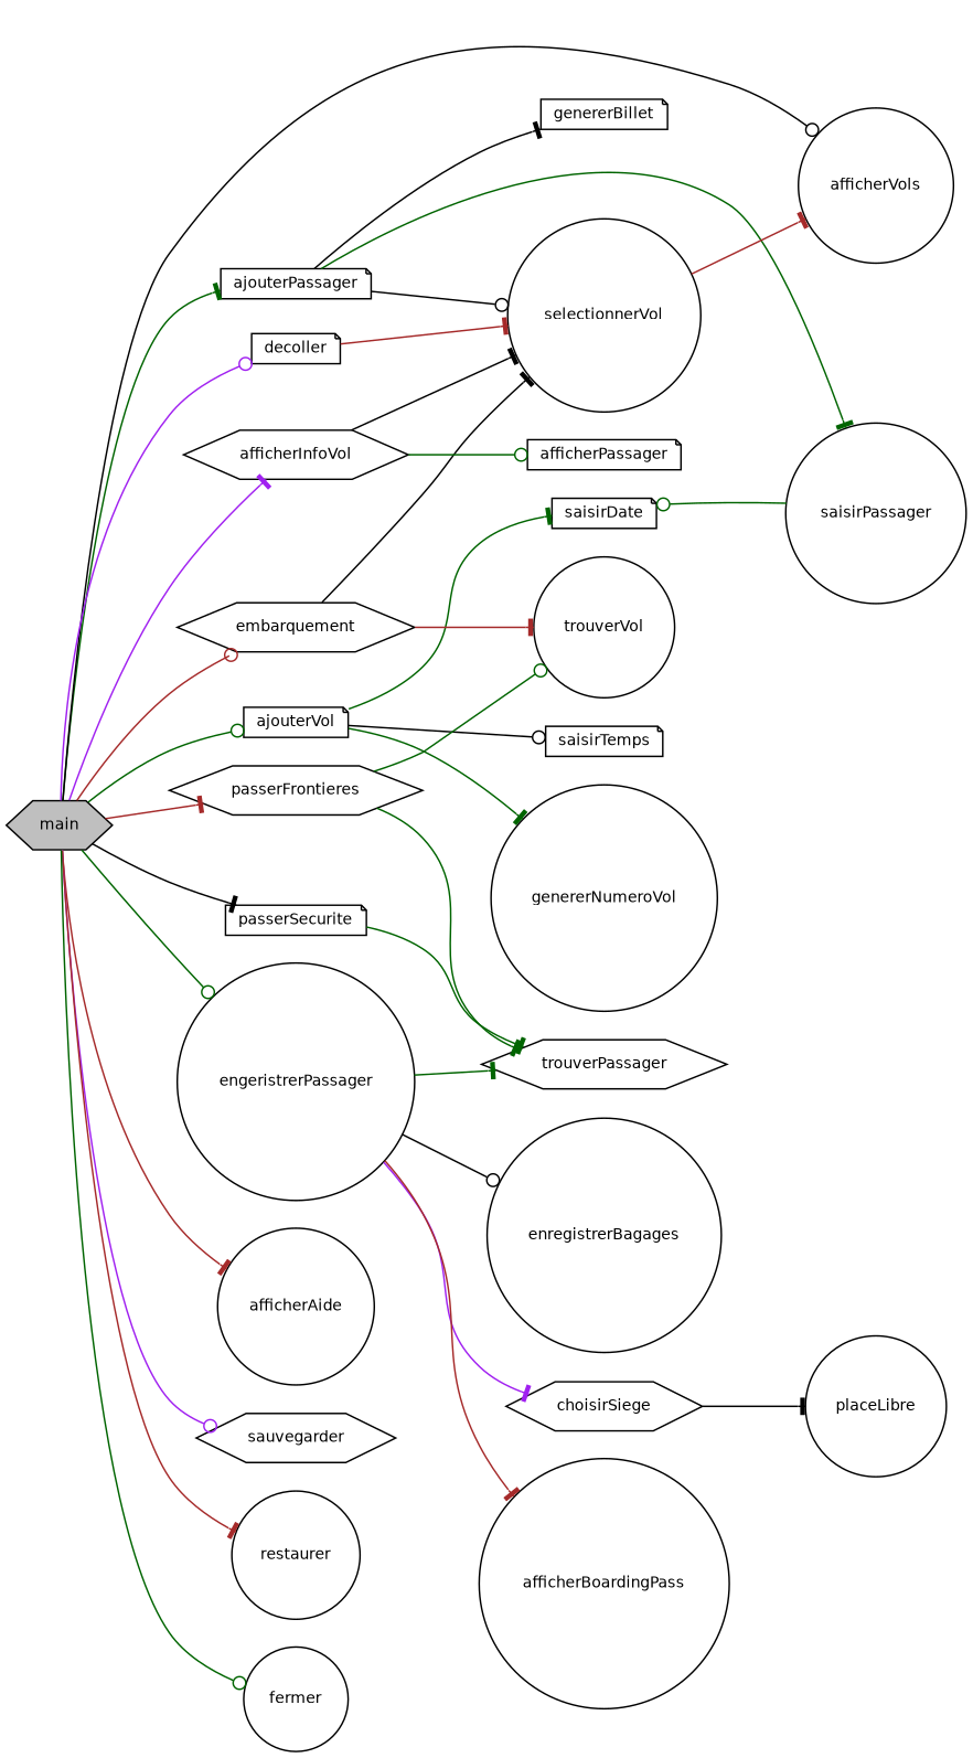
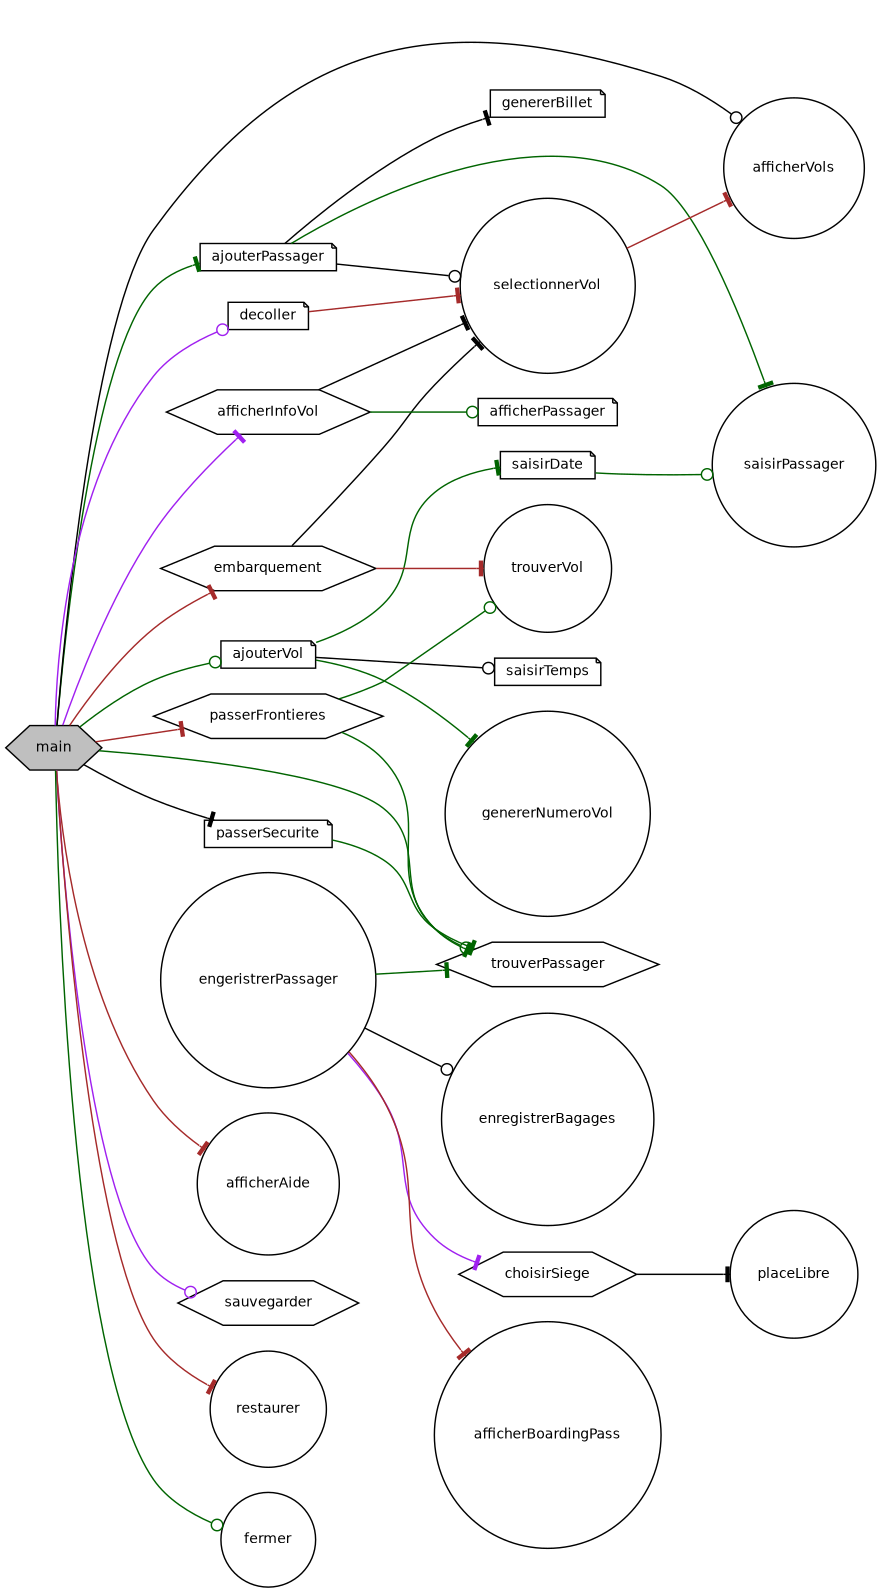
  digraph {
    rankdir=LR
    node [color=black fillcolor=white fontname=Helvetica fontsize=10 shape=circle style=filled]
    edge [arrowhead=tee color=darkgreen fontname=Helvetica fontsize=10 labelfontname=Helvetica labelfontsize=10 style=solid]
    n1 [fillcolor=grey75 fontcolor=black height=0.2 label=main shape=hexagon width=0.4]
    n2 [height=0.2 label=ajouterVol shape=note width=0.4]
    n3 [height=0.2 label=ajouterPassager shape=note width=0.4]
    n4 [height=0.2 label=afficherVols width=0.4]
    n5 [height=0.2 label=engeristrerPassager width=0.4]
    n6 [height=0.2 label=passerFrontieres shape=hexagon width=0.4]
    n7 [height=0.2 label=passerSecurite shape=note width=0.4]
    n8 [height=0.2 label=embarquement shape=hexagon width=0.4]
    n9 [height=0.2 label=decoller shape=note width=0.4]
    n10 [height=0.2 label=afficherAide width=0.4]
    n11 [height=0.2 label=afficherInfoVol shape=hexagon width=0.4]
    n12 [height=0.2 label=sauvegarder shape=hexagon width=0.4]
    n13 [height=0.2 label=restaurer width=0.4]
    n14 [height=0.2 label=fermer width=0.4]
    n15 [height=0.2 label=saisirDate shape=note width=0.4]
    n16 [height=0.2 label=saisirTemps shape=note width=0.4]
    n17 [height=0.2 label=genererNumeroVol width=0.4]
    n18 [height=0.2 label=selectionnerVol width=0.4]
    n19 [height=0.2 label=saisirPassager width=0.4]
    n20 [height=0.2 label=genererBillet shape=note width=0.4]
    n21 [height=0.2 label=trouverPassager shape=hexagon width=0.4]
    n22 [height=0.2 label=enregistrerBagages width=0.4]
    n23 [height=0.2 label=choisirSiege shape=hexagon width=0.4]
    n24 [height=0.2 label=afficherBoardingPass width=0.4]
    n25 [height=0.2 label=trouverVol width=0.4]
    n26 [height=0.2 label=afficherPassager shape=note width=0.4]
    n27 [height=0.2 label=placeLibre width=0.4]
    n1 -> n2 [arrowhead=odot]
    n1 -> n3
    n1 -> n4 [arrowhead=odot color=black]
-   n1 -> n5 [arrowhead=odot]
+   n1 -> n21 [arrowhead=odot]
    n1 -> n6 [color=brown]
    n1 -> n7 [color=black]
-   n1 -> n8 [arrowhead=odot color=brown]
+   n1 -> n8 [color=brown]
    n1 -> n9 [arrowhead=odot color=purple]
    n1 -> n10 [color=brown]
    n1 -> n11 [color=purple]
    n1 -> n12 [arrowhead=odot color=purple]
    n1 -> n13 [color=brown]
    n1 -> n14 [arrowhead=odot]
    n2 -> n15
    n2 -> n16 [arrowhead=odot color=black]
    n2 -> n17
    n3 -> n18 [arrowhead=odot color=black]
    n3 -> n19
    n3 -> n20 [color=black]
    n5 -> n21
    n5 -> n22 [arrowhead=odot color=black]
    n5 -> n23 [color=purple]
    n5 -> n24 [color=brown]
    n6 -> n21
    n6 -> n25 [arrowhead=odot]
    n7 -> n21
    n8 -> n18 [color=black]
    n8 -> n25 [color=brown]
    n9 -> n18 [color=brown]
    n11 -> n18 [color=black]
    n11 -> n26 [arrowhead=odot]
    n18 -> n4 [color=brown]
-   n19 -> n15 [arrowhead=odot]
+   n15 -> n19 [arrowhead=odot]
    n23 -> n27 [color=black]
  }
